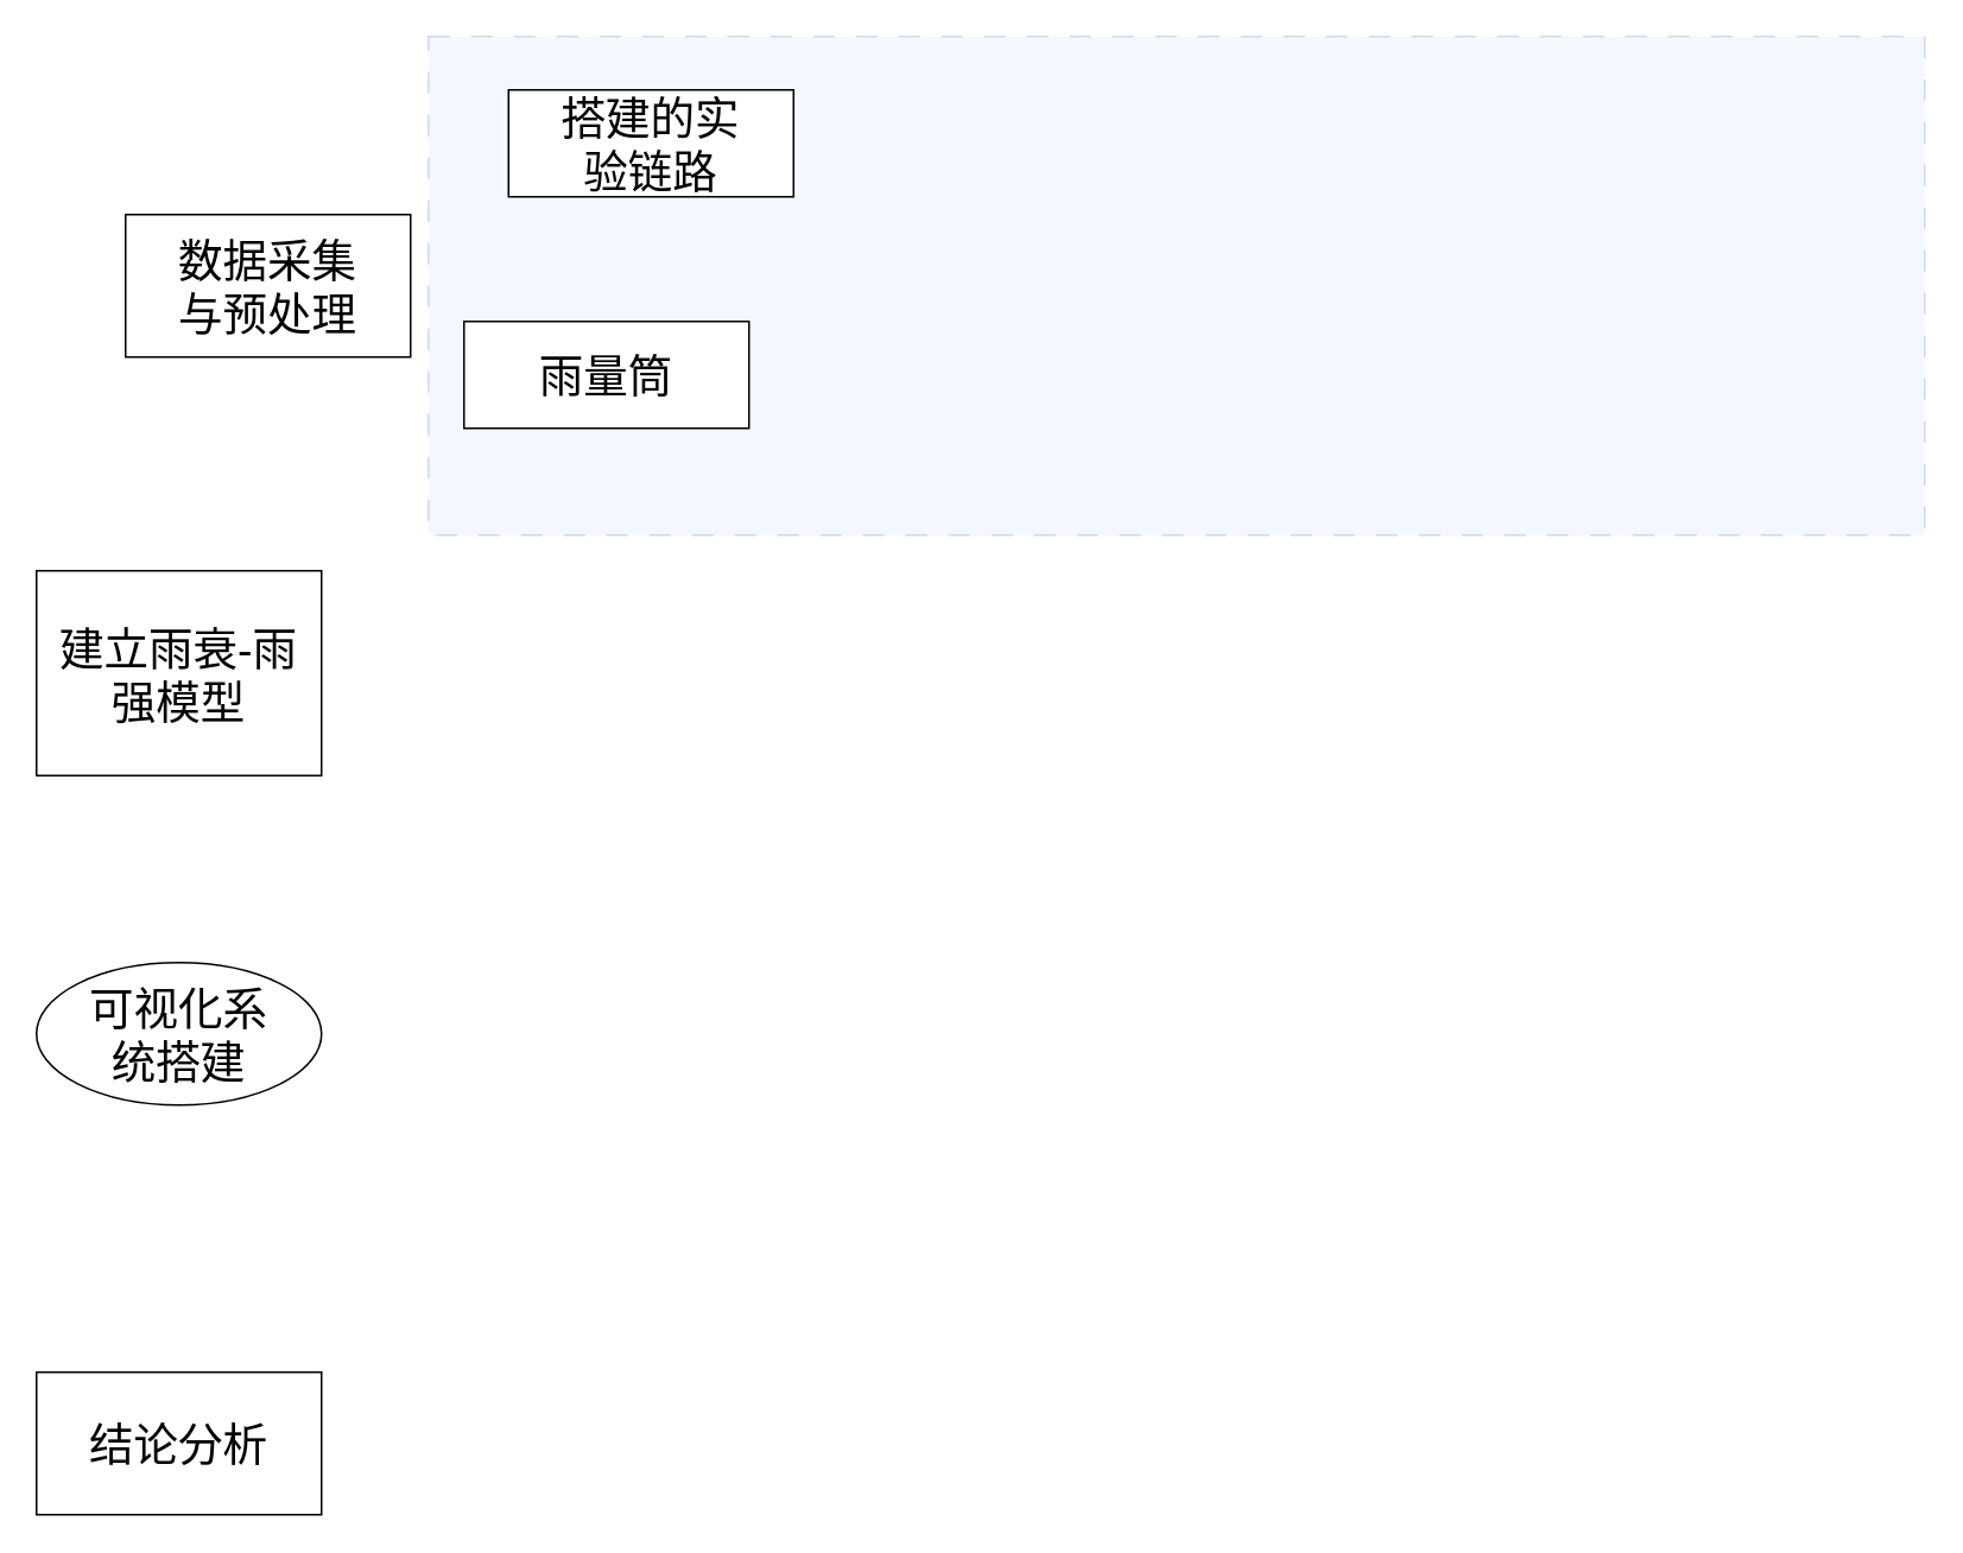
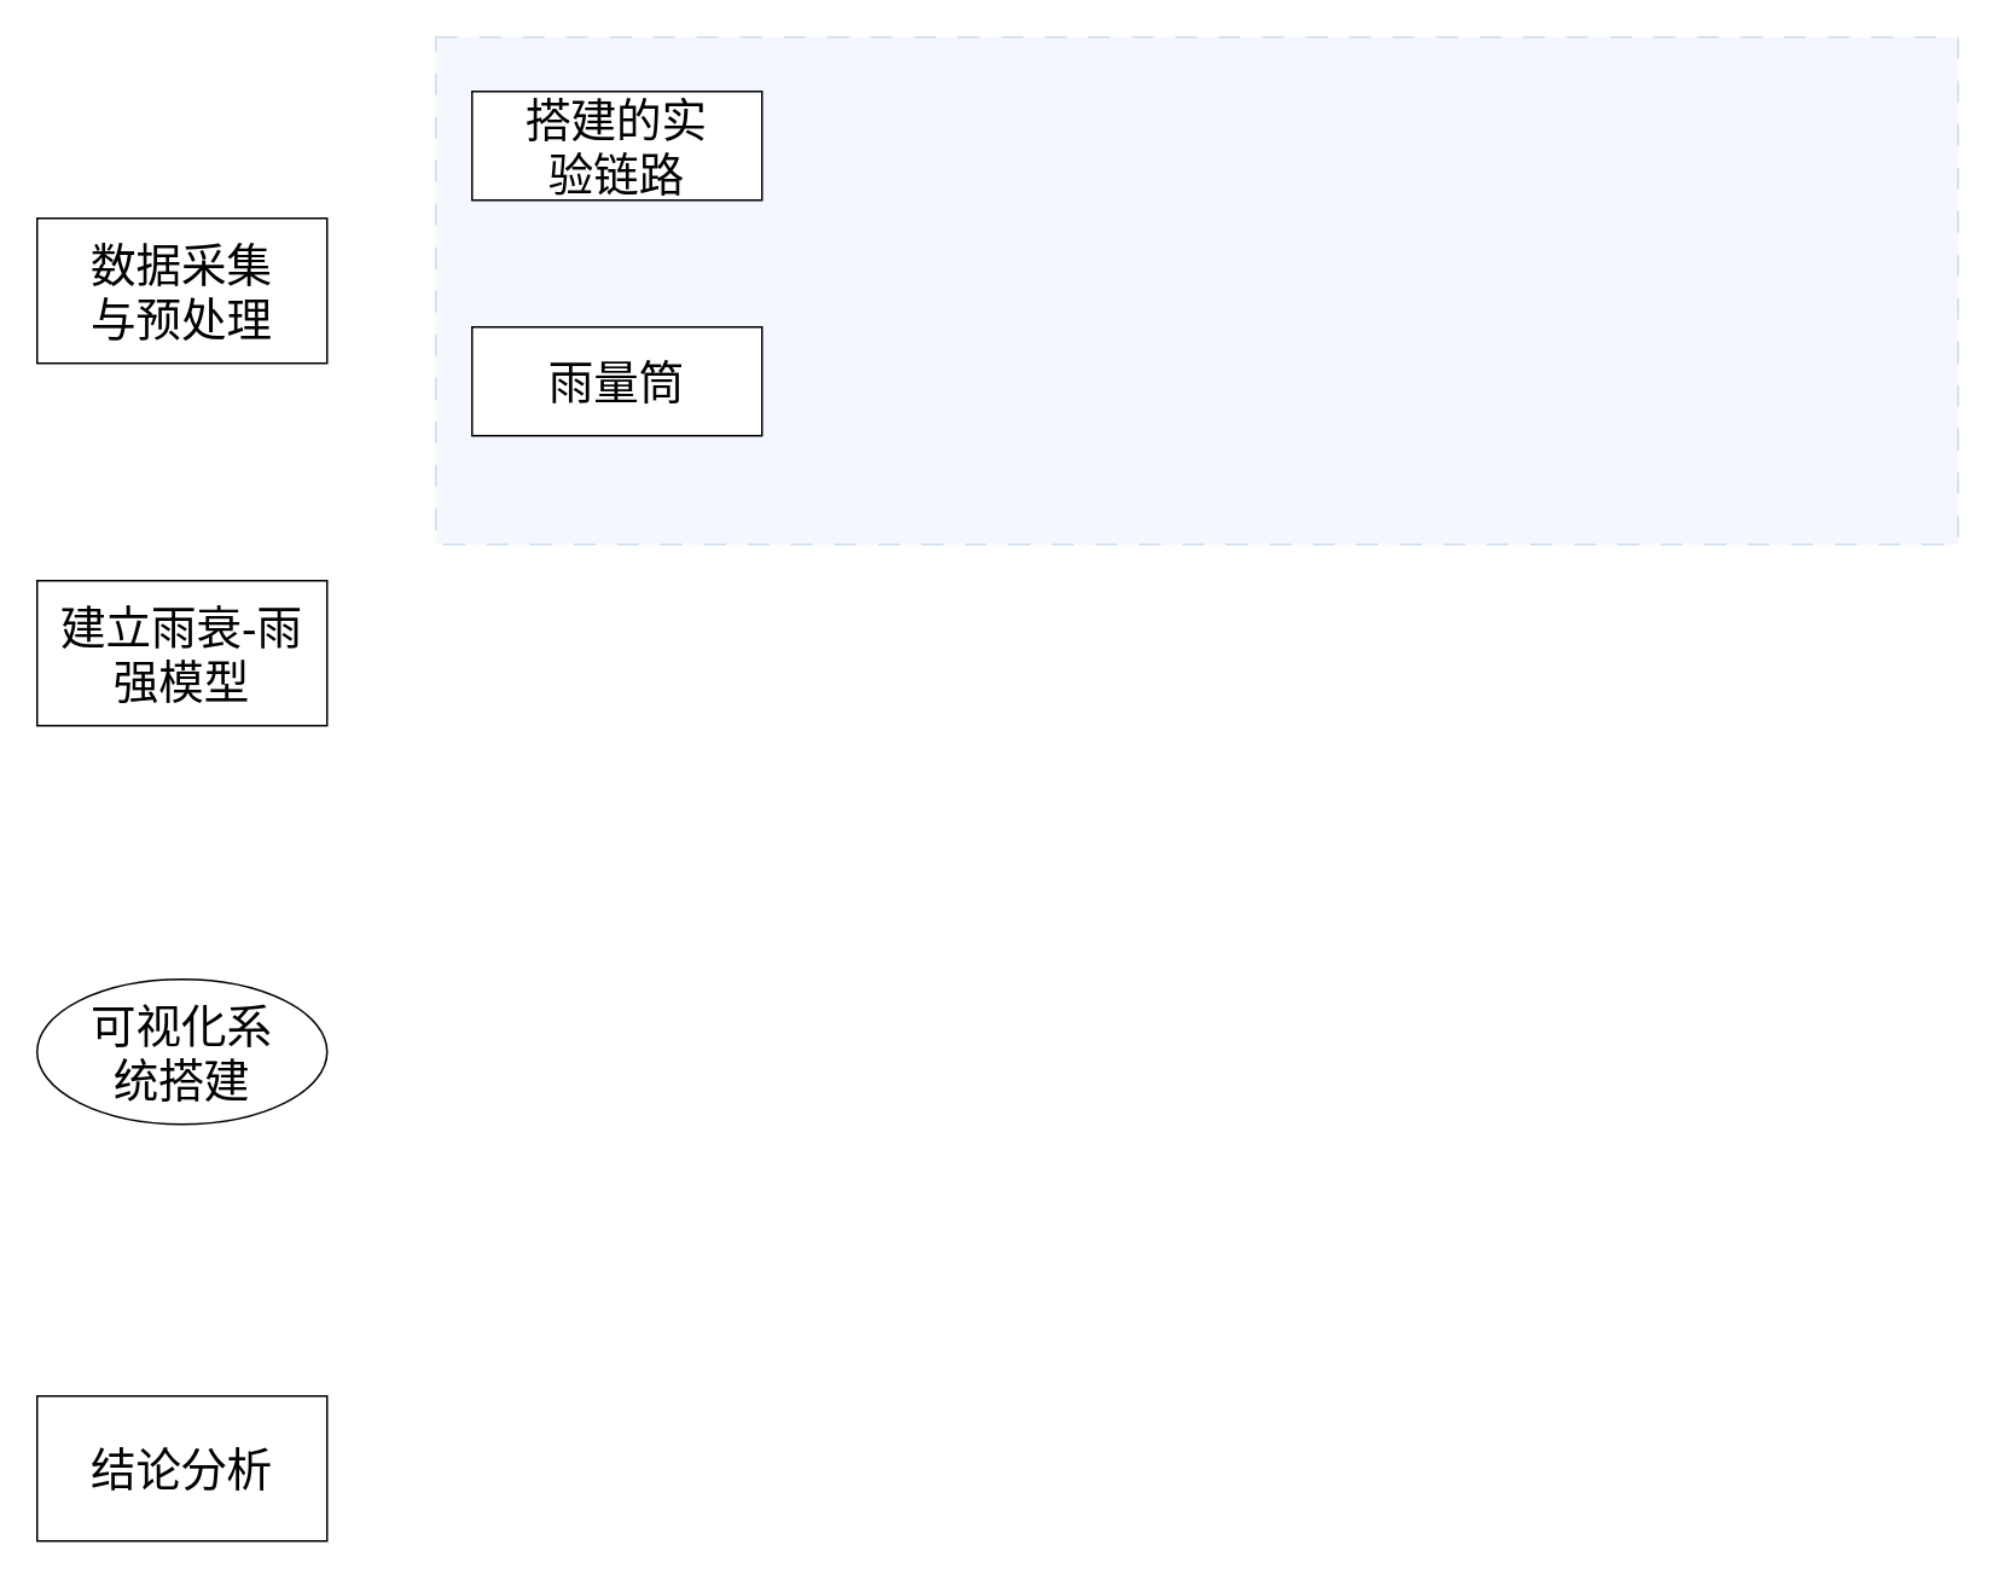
  <mxCell id="0" />
  <mxCell id="1" parent="0" />
- <mxCell id="2" value="&lt;font style=&quot;font-size: 25px;&quot;&gt;数据采集&lt;/font&gt;&lt;div&gt;&lt;span style=&quot;font-size: 25px; background-color: initial;&quot;&gt;与预处理&lt;/span&gt;&lt;/div&gt;" style="rounded=0;whiteSpace=wrap;html=1;" vertex="1" parent="1"><mxGeometry x="70" y="120" width="160" height="80" as="geometry" /></mxCell>
- <mxCell id="3" value="&lt;span style=&quot;font-size: 25px;&quot;&gt;建立雨衰-雨强模型&lt;/span&gt;" style="rounded=0;whiteSpace=wrap;html=1;" vertex="1" parent="1"><mxGeometry x="20" y="320" width="160" height="115" as="geometry" /></mxCell>
+ <mxCell id="2" value="&lt;font style=&quot;font-size: 25px;&quot;&gt;数据采集&lt;/font&gt;&lt;div&gt;&lt;span style=&quot;font-size: 25px; background-color: initial;&quot;&gt;与预处理&lt;/span&gt;&lt;/div&gt;" style="rounded=0;whiteSpace=wrap;html=1;" vertex="1" parent="1"><mxGeometry x="20" y="120" width="160" height="80" as="geometry" /></mxCell>
+ <mxCell id="3" value="&lt;span style=&quot;font-size: 25px;&quot;&gt;建立雨衰-雨强模型&lt;/span&gt;" style="rounded=0;whiteSpace=wrap;html=1;" vertex="1" parent="1"><mxGeometry x="20" y="320" width="160" height="80" as="geometry" /></mxCell>
  <mxCell id="4" value="&lt;span style=&quot;font-size: 25px;&quot;&gt;可视化系&lt;/span&gt;&lt;div&gt;&lt;span style=&quot;font-size: 25px;&quot;&gt;统搭建&lt;/span&gt;&lt;/div&gt;" style="ellipse;whiteSpace=wrap;html=1;" vertex="1" parent="1"><mxGeometry x="20" y="540" width="160" height="80" as="geometry" /></mxCell>
  <mxCell id="5" value="&lt;span style=&quot;font-size: 25px;&quot;&gt;结论分析&lt;/span&gt;" style="rounded=0;whiteSpace=wrap;html=1;" vertex="1" parent="1"><mxGeometry x="20" y="770" width="160" height="80" as="geometry" /></mxCell>
  <mxCell id="6" value="" style="rounded=0;whiteSpace=wrap;html=1;opacity=30;dashed=1;dashPattern=12 12;fillColor=#dae8fc;strokeColor=#6c8ebf;" vertex="1" parent="1"><mxGeometry x="240" y="20" width="840" height="280" as="geometry" /></mxCell>
- <mxCell id="7" value="&lt;span style=&quot;font-size: 25px;&quot;&gt;搭建的实&lt;/span&gt;&lt;div&gt;&lt;span style=&quot;font-size: 25px;&quot;&gt;验链路&lt;/span&gt;&lt;/div&gt;" style="rounded=0;whiteSpace=wrap;html=1;" vertex="1" parent="1"><mxGeometry x="285" y="50" width="160" height="60" as="geometry" /></mxCell>
+ <mxCell id="7" value="&lt;span style=&quot;font-size: 25px;&quot;&gt;搭建的实&lt;/span&gt;&lt;div&gt;&lt;span style=&quot;font-size: 25px;&quot;&gt;验链路&lt;/span&gt;&lt;/div&gt;" style="rounded=0;whiteSpace=wrap;html=1;" vertex="1" parent="1"><mxGeometry x="260" y="50" width="160" height="60" as="geometry" /></mxCell>
  <mxCell id="8" value="&lt;span style=&quot;font-size: 25px;&quot;&gt;雨量筒&lt;/span&gt;" style="rounded=0;whiteSpace=wrap;html=1;" vertex="1" parent="1"><mxGeometry x="260" y="180" width="160" height="60" as="geometry" /></mxCell>
